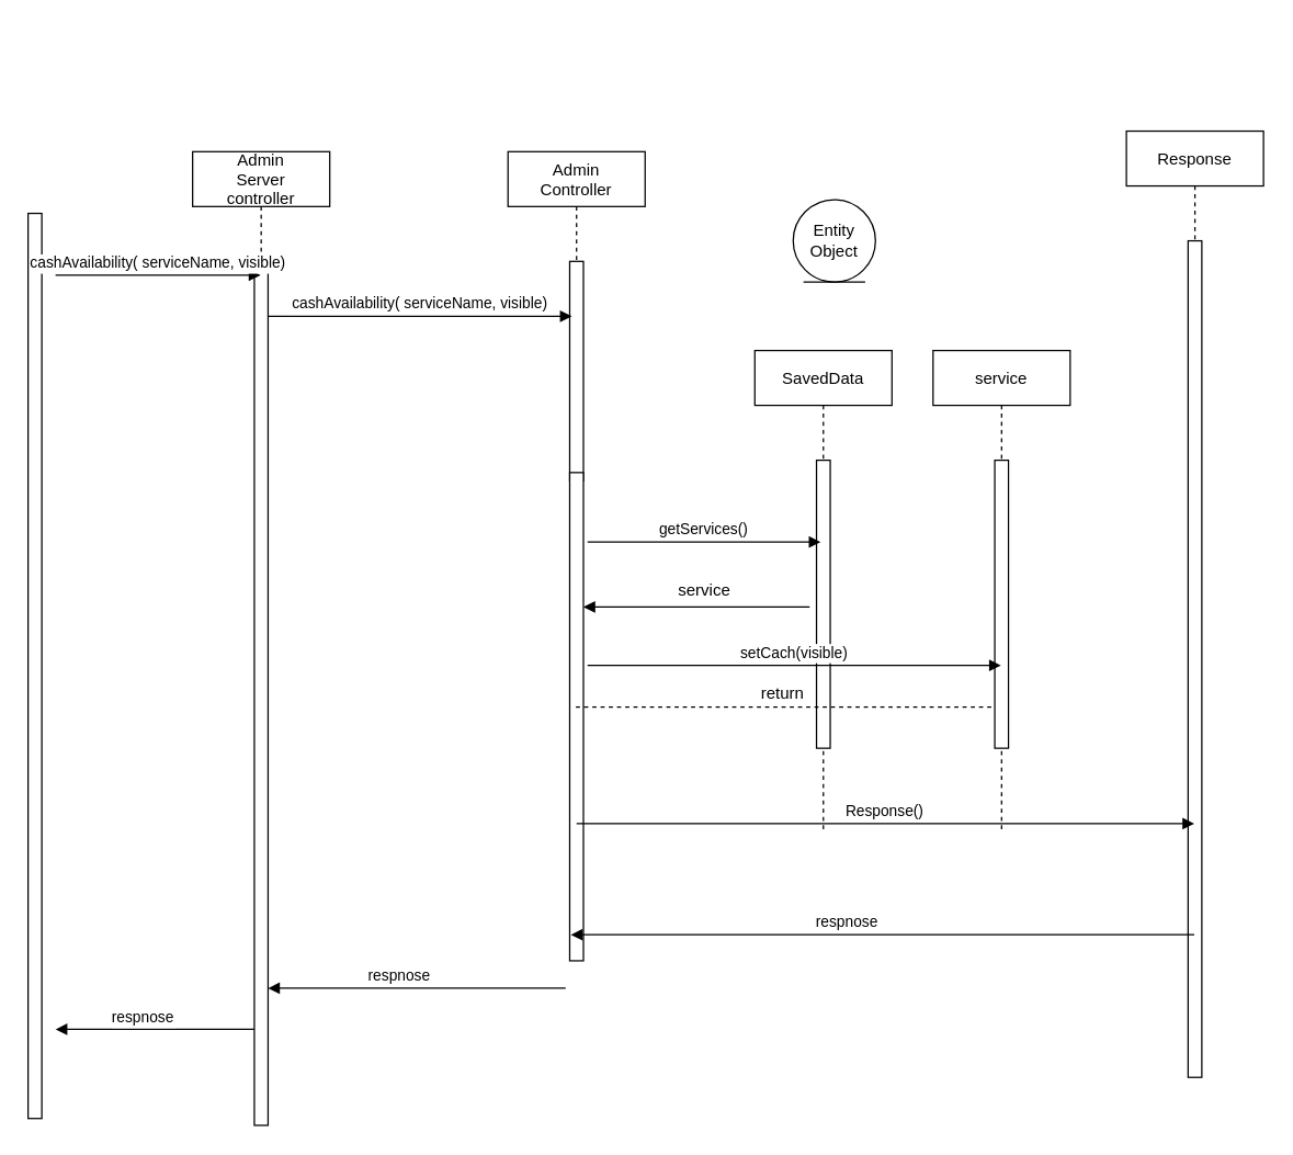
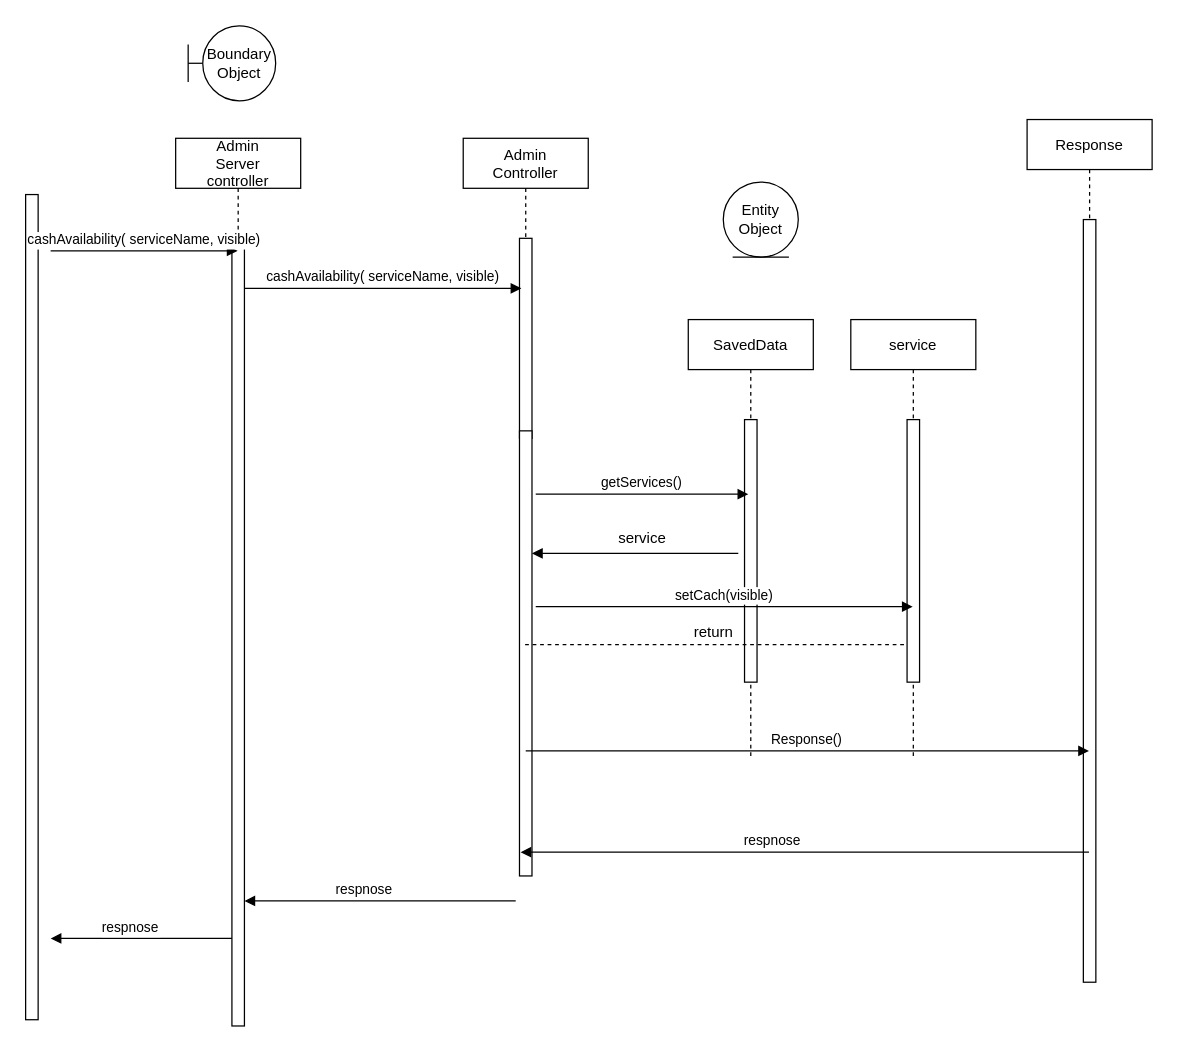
  <mxCell id="0" />
  <mxCell id="1" parent="0" />
  <mxCell id="2" value="Admin&#10;Controller" style="shape=umlLifeline;perimeter=lifelinePerimeter;container=1;collapsible=0;recursiveResize=0;rounded=0;shadow=0;strokeWidth=1;" parent="1" vertex="1"><mxGeometry x="370" y="110" width="100" height="590" as="geometry" /></mxCell>
  <mxCell id="3" value="" style="points=[];perimeter=orthogonalPerimeter;rounded=0;shadow=0;strokeWidth=1;" parent="2" vertex="1"><mxGeometry x="45" y="80" width="10" height="160" as="geometry" /></mxCell>
  <mxCell id="4" value="" style="html=1;points=[];perimeter=orthogonalPerimeter;" parent="2" vertex="1"><mxGeometry x="45" y="234" width="10" height="356" as="geometry" /></mxCell>
  <mxCell id="5" value="" style="points=[];perimeter=orthogonalPerimeter;rounded=0;shadow=0;strokeWidth=1;" parent="1" vertex="1"><mxGeometry x="20" y="155" width="10" height="660" as="geometry" /></mxCell>
  <mxCell id="6" value="SavedData" style="shape=umlLifeline;perimeter=lifelinePerimeter;container=1;collapsible=0;recursiveResize=0;rounded=0;shadow=0;strokeWidth=1;" parent="1" vertex="1"><mxGeometry x="550" y="255" width="100" height="350" as="geometry" /></mxCell>
  <mxCell id="7" value="" style="points=[];perimeter=orthogonalPerimeter;rounded=0;shadow=0;strokeWidth=1;" parent="6" vertex="1"><mxGeometry x="45" y="80" width="10" height="210" as="geometry" /></mxCell>
+ <mxCell id="8" value="Boundary Object" style="shape=umlBoundary;whiteSpace=wrap;html=1;" parent="1" vertex="1"><mxGeometry x="150" y="20" width="70" height="60" as="geometry" /></mxCell>
  <mxCell id="9" value="Entity Object" style="ellipse;shape=umlEntity;whiteSpace=wrap;html=1;" parent="1" vertex="1"><mxGeometry x="578" y="145" width="60" height="60" as="geometry" /></mxCell>
  <mxCell id="10" value="getServices()" style="verticalAlign=bottom;endArrow=block;entryX=0;entryY=0;shadow=0;strokeWidth=1;" parent="1" edge="1"><mxGeometry relative="1" as="geometry"><mxPoint x="428" y="394.63" as="sourcePoint" /><mxPoint x="598" y="394.63" as="targetPoint" /></mxGeometry></mxCell>
  <mxCell id="11" value="" style="verticalAlign=bottom;endArrow=block;shadow=0;strokeWidth=1;" parent="1" target="4" edge="1"><mxGeometry relative="1" as="geometry"><mxPoint x="590" y="442" as="sourcePoint" /><mxPoint x="432.34" y="442.28" as="targetPoint" /></mxGeometry></mxCell>
  <mxCell id="12" value="service" style="text;html=1;align=center;verticalAlign=middle;resizable=0;points=[];autosize=1;strokeColor=none;fillColor=none;" parent="1" vertex="1"><mxGeometry x="488" y="420" width="50" height="20" as="geometry" /></mxCell>
  <mxCell id="13" value="Admin&#10;Server&#10;controller" style="shape=umlLifeline;perimeter=lifelinePerimeter;container=1;collapsible=0;recursiveResize=0;rounded=0;shadow=0;strokeWidth=1;" parent="1" vertex="1"><mxGeometry x="140" y="110" width="100" height="710" as="geometry" /></mxCell>
  <mxCell id="14" value="" style="points=[];perimeter=orthogonalPerimeter;rounded=0;shadow=0;strokeWidth=1;" parent="13" vertex="1"><mxGeometry x="45" y="80" width="10" height="630" as="geometry" /></mxCell>
  <mxCell id="15" value="cashAvailability( serviceName, visible)" style="verticalAlign=bottom;endArrow=block;shadow=0;strokeWidth=1;" parent="1" target="13" edge="1"><mxGeometry relative="1" as="geometry"><mxPoint x="40" y="200" as="sourcePoint" /><mxPoint x="180" y="180" as="targetPoint" /></mxGeometry></mxCell>
  <mxCell id="16" value="Response" style="shape=umlLifeline;perimeter=lifelinePerimeter;container=1;collapsible=0;recursiveResize=0;rounded=0;shadow=0;strokeWidth=1;" parent="1" vertex="1"><mxGeometry x="821" y="95" width="100" height="670" as="geometry" /></mxCell>
  <mxCell id="17" value="" style="points=[];perimeter=orthogonalPerimeter;rounded=0;shadow=0;strokeWidth=1;" parent="16" vertex="1"><mxGeometry x="45" y="80" width="10" height="610" as="geometry" /></mxCell>
  <mxCell id="18" value="cashAvailability( serviceName, visible)" style="verticalAlign=bottom;endArrow=block;shadow=0;strokeWidth=1;" parent="1" edge="1"><mxGeometry relative="1" as="geometry"><mxPoint x="195" y="230" as="sourcePoint" /><mxPoint x="416.5" y="230" as="targetPoint" /></mxGeometry></mxCell>
  <mxCell id="19" value="Response()" style="verticalAlign=bottom;endArrow=block;shadow=0;strokeWidth=1;" parent="1" target="16" edge="1"><mxGeometry relative="1" as="geometry"><mxPoint x="420" y="600" as="sourcePoint" /><mxPoint x="380.4" y="600.13" as="targetPoint" /><Array as="points" /></mxGeometry></mxCell>
  <mxCell id="20" value="respnose" style="verticalAlign=bottom;endArrow=block;shadow=0;strokeWidth=1;" parent="1" source="16" edge="1"><mxGeometry x="0.115" relative="1" as="geometry"><mxPoint x="740" y="681" as="sourcePoint" /><mxPoint x="415.833" y="681" as="targetPoint" /><Array as="points" /><mxPoint as="offset" /></mxGeometry></mxCell>
  <mxCell id="21" value="respnose" style="verticalAlign=bottom;endArrow=block;shadow=0;strokeWidth=1;" parent="1" edge="1"><mxGeometry x="0.115" relative="1" as="geometry"><mxPoint x="412" y="720" as="sourcePoint" /><mxPoint x="195" y="720" as="targetPoint" /><Array as="points" /><mxPoint as="offset" /></mxGeometry></mxCell>
  <mxCell id="22" value="respnose" style="verticalAlign=bottom;endArrow=block;shadow=0;strokeWidth=1;" parent="1" source="14" edge="1"><mxGeometry x="0.115" relative="1" as="geometry"><mxPoint x="190" y="750" as="sourcePoint" /><mxPoint x="40" y="750" as="targetPoint" /><Array as="points" /><mxPoint as="offset" /></mxGeometry></mxCell>
  <mxCell id="23" value="service" style="shape=umlLifeline;perimeter=lifelinePerimeter;container=1;collapsible=0;recursiveResize=0;rounded=0;shadow=0;strokeWidth=1;" parent="1" vertex="1"><mxGeometry x="680" y="255" width="100" height="350" as="geometry" /></mxCell>
  <mxCell id="24" value="" style="points=[];perimeter=orthogonalPerimeter;rounded=0;shadow=0;strokeWidth=1;" parent="23" vertex="1"><mxGeometry x="45" y="80" width="10" height="210" as="geometry" /></mxCell>
  <mxCell id="25" value="setCach(visible)" style="verticalAlign=bottom;endArrow=block;shadow=0;strokeWidth=1;" parent="1" target="23" edge="1"><mxGeometry relative="1" as="geometry"><mxPoint x="428" y="484.66" as="sourcePoint" /><mxPoint x="598" y="484.66" as="targetPoint" /></mxGeometry></mxCell>
  <mxCell id="26" value="" style="endArrow=none;dashed=1;html=1;" parent="1" source="2" edge="1"><mxGeometry width="50" height="50" relative="1" as="geometry"><mxPoint x="440" y="515" as="sourcePoint" /><mxPoint x="725" y="515" as="targetPoint" /></mxGeometry></mxCell>
  <mxCell id="27" value="return" style="text;html=1;align=center;verticalAlign=middle;resizable=0;points=[];autosize=1;" parent="1" vertex="1"><mxGeometry x="545" y="495" width="50" height="20" as="geometry" /></mxCell>
